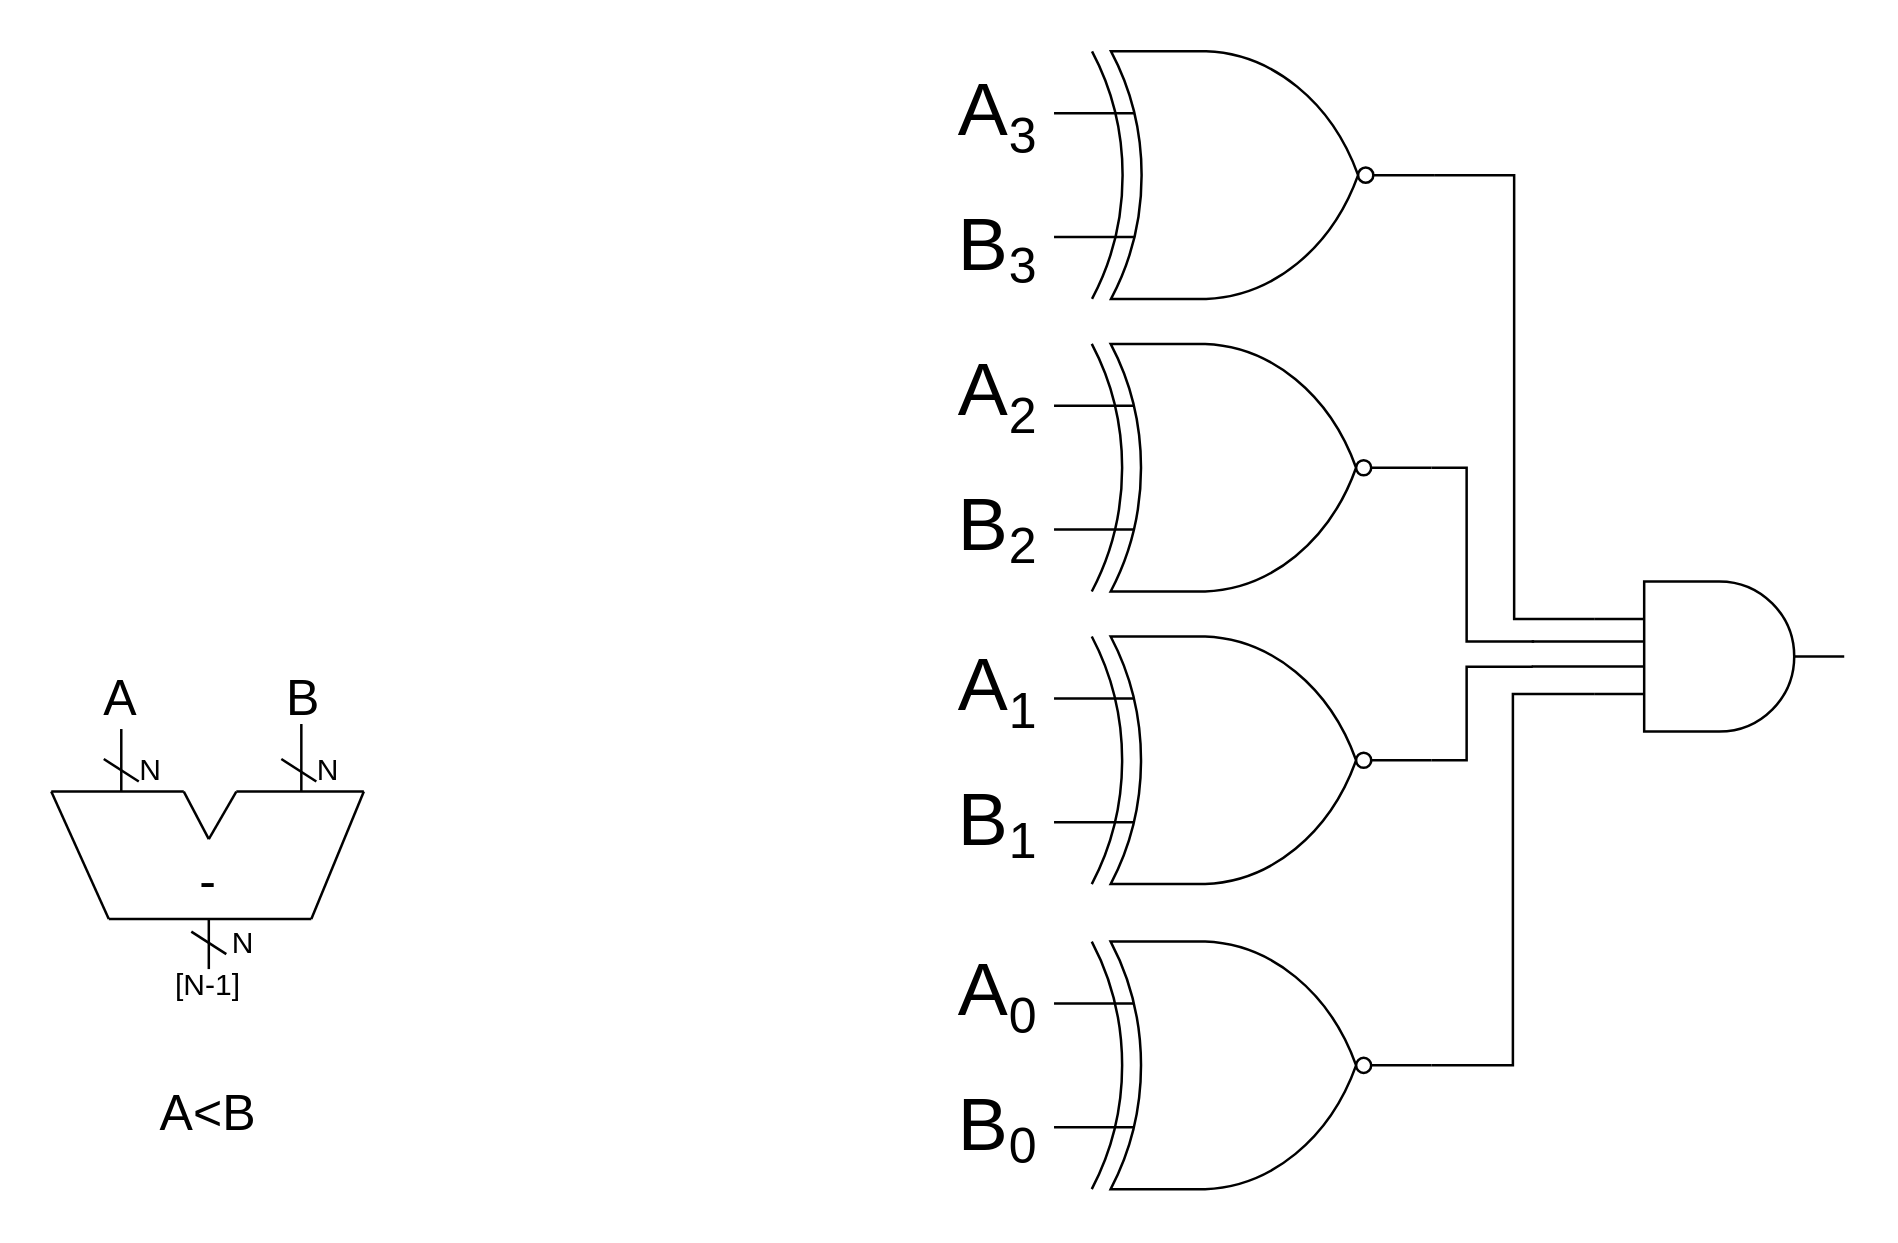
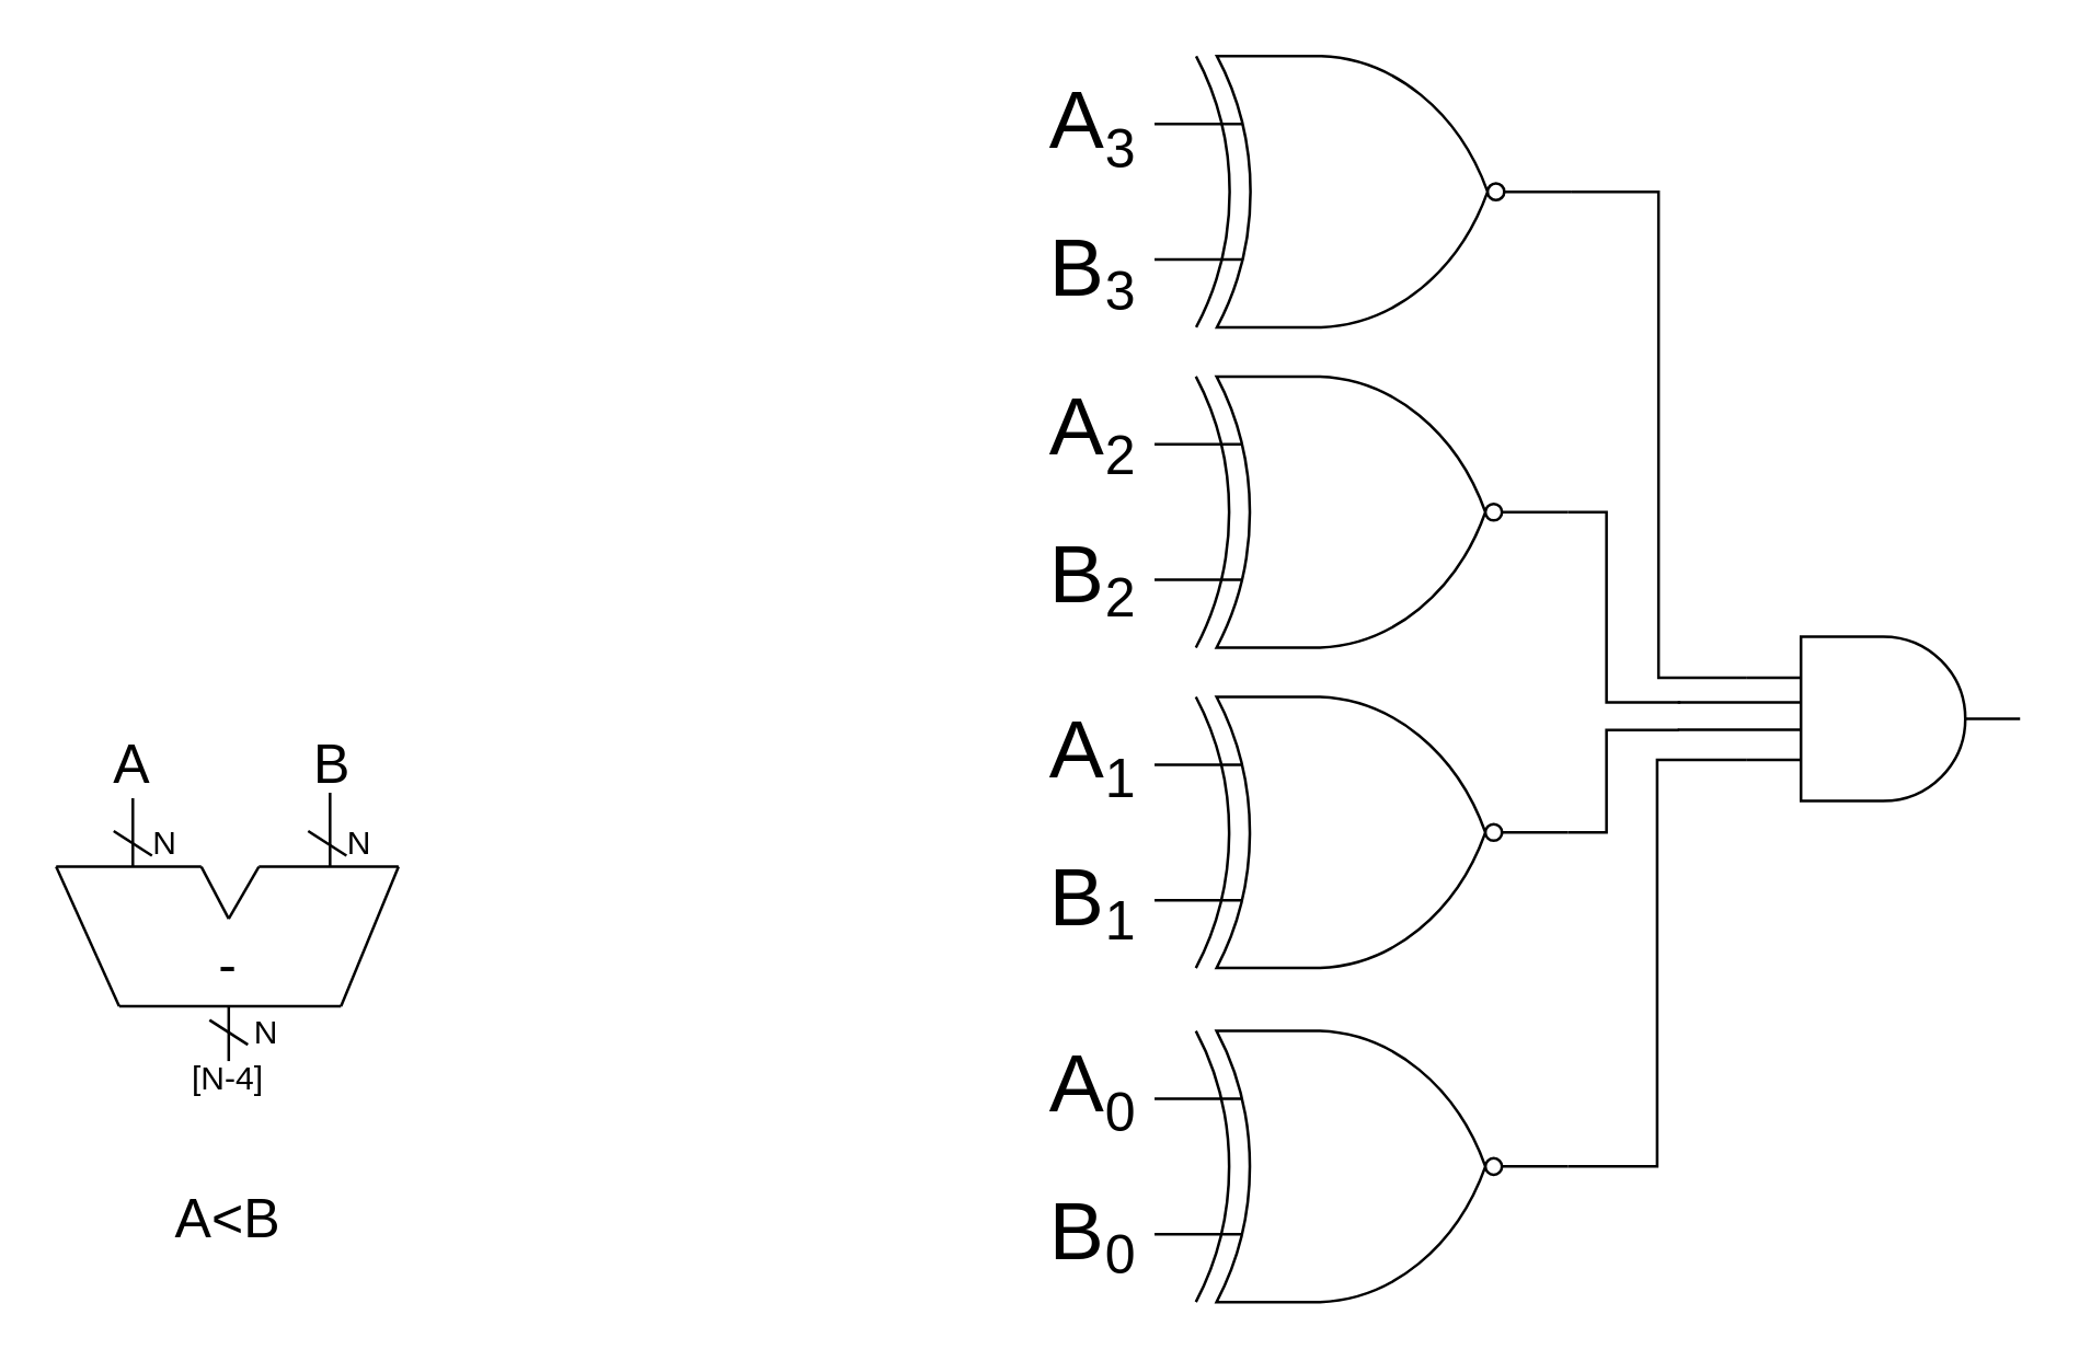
  <mxCell id="0" />
  <mxCell id="1" parent="0" />
  <mxCell id="2" style="edgeStyle=orthogonalEdgeStyle;rounded=0;orthogonalLoop=1;jettySize=auto;html=1;entryX=0;entryY=0.25;entryDx=0;entryDy=0;entryPerimeter=0;endArrow=none;endFill=0;" parent="1" source="3" target="10" edge="1"><mxGeometry relative="1" as="geometry" /></mxCell>
  <mxCell id="3" value="" style="verticalLabelPosition=bottom;shadow=0;dashed=0;align=center;html=1;verticalAlign=top;shape=mxgraph.electrical.logic_gates.logic_gate;operation=xor;negating=1;" parent="1" vertex="1"><mxGeometry x="421" y="20" width="152" height="99" as="geometry" /></mxCell>
  <mxCell id="4" style="edgeStyle=orthogonalEdgeStyle;rounded=0;orthogonalLoop=1;jettySize=auto;html=1;endArrow=none;endFill=0;" parent="1" source="5" edge="1"><mxGeometry relative="1" as="geometry"><mxPoint x="613" y="256" as="targetPoint" /><Array as="points"><mxPoint x="586" y="186" /><mxPoint x="586" y="256" /></Array></mxGeometry></mxCell>
  <mxCell id="5" value="" style="verticalLabelPosition=bottom;shadow=0;dashed=0;align=center;html=1;verticalAlign=top;shape=mxgraph.electrical.logic_gates.logic_gate;operation=xor;negating=1;" parent="1" vertex="1"><mxGeometry x="421" y="137" width="151" height="99" as="geometry" /></mxCell>
  <mxCell id="6" style="edgeStyle=orthogonalEdgeStyle;rounded=0;orthogonalLoop=1;jettySize=auto;html=1;endArrow=none;endFill=0;" parent="1" source="7" edge="1"><mxGeometry relative="1" as="geometry"><mxPoint x="612.444" y="266.056" as="targetPoint" /><Array as="points"><mxPoint x="586" y="304" /><mxPoint x="586" y="266" /></Array></mxGeometry></mxCell>
  <mxCell id="7" value="" style="verticalLabelPosition=bottom;shadow=0;dashed=0;align=center;html=1;verticalAlign=top;shape=mxgraph.electrical.logic_gates.logic_gate;operation=xor;negating=1;" parent="1" vertex="1"><mxGeometry x="421" y="254" width="151" height="99" as="geometry" /></mxCell>
  <mxCell id="8" style="edgeStyle=orthogonalEdgeStyle;rounded=0;orthogonalLoop=1;jettySize=auto;html=1;entryX=0;entryY=0.75;entryDx=0;entryDy=0;entryPerimeter=0;endArrow=none;endFill=0;" parent="1" source="9" target="10" edge="1"><mxGeometry relative="1" as="geometry" /></mxCell>
  <mxCell id="9" value="" style="verticalLabelPosition=bottom;shadow=0;dashed=0;align=center;html=1;verticalAlign=top;shape=mxgraph.electrical.logic_gates.logic_gate;operation=xor;negating=1;" parent="1" vertex="1"><mxGeometry x="421" y="376" width="151" height="99" as="geometry" /></mxCell>
  <mxCell id="10" value="" style="verticalLabelPosition=bottom;shadow=0;dashed=0;align=center;html=1;verticalAlign=top;shape=mxgraph.electrical.logic_gates.logic_gate;operation=and;" parent="1" vertex="1"><mxGeometry x="637" y="232" width="100" height="60" as="geometry" /></mxCell>
  <mxCell id="11" value="" style="endArrow=none;html=1;" parent="1" edge="1"><mxGeometry width="50" height="50" relative="1" as="geometry"><mxPoint x="612" y="256" as="sourcePoint" /><mxPoint x="657" y="256" as="targetPoint" /></mxGeometry></mxCell>
  <mxCell id="12" value="" style="endArrow=none;html=1;" parent="1" edge="1"><mxGeometry width="50" height="50" relative="1" as="geometry"><mxPoint x="612" y="266" as="sourcePoint" /><mxPoint x="657" y="266" as="targetPoint" /></mxGeometry></mxCell>
  <mxCell id="13" value="" style="group" parent="1" vertex="1" connectable="0"><mxGeometry x="373" y="87" width="56" height="28" as="geometry" /></mxCell>
  <mxCell id="14" value="&lt;font style=&quot;font-size: 30px&quot;&gt;B&lt;/font&gt;" style="text;html=1;strokeColor=none;fillColor=none;align=center;verticalAlign=middle;whiteSpace=wrap;rounded=0;" parent="13" vertex="1"><mxGeometry width="40" height="20" as="geometry" /></mxCell>
  <mxCell id="15" value="&lt;font style=&quot;font-size: 20px&quot;&gt;3&lt;/font&gt;" style="text;html=1;strokeColor=none;fillColor=none;align=center;verticalAlign=middle;whiteSpace=wrap;rounded=0;" parent="13" vertex="1"><mxGeometry x="16" y="8" width="40" height="20" as="geometry" /></mxCell>
  <mxCell id="16" value="" style="group" parent="1" vertex="1" connectable="0"><mxGeometry x="373" y="33" width="56" height="30" as="geometry" /></mxCell>
  <mxCell id="17" value="&lt;font style=&quot;font-size: 30px&quot;&gt;A&lt;/font&gt;" style="text;html=1;strokeColor=none;fillColor=none;align=center;verticalAlign=middle;whiteSpace=wrap;rounded=0;" parent="16" vertex="1"><mxGeometry width="40" height="20" as="geometry" /></mxCell>
  <mxCell id="18" value="&lt;font style=&quot;font-size: 20px&quot;&gt;3&lt;/font&gt;" style="text;html=1;strokeColor=none;fillColor=none;align=center;verticalAlign=middle;whiteSpace=wrap;rounded=0;" parent="16" vertex="1"><mxGeometry x="16" y="10" width="40" height="20" as="geometry" /></mxCell>
  <mxCell id="19" value="" style="group" parent="1" vertex="1" connectable="0"><mxGeometry x="373" y="145" width="56" height="30" as="geometry" /></mxCell>
  <mxCell id="20" value="&lt;font style=&quot;font-size: 30px&quot;&gt;A&lt;/font&gt;" style="text;html=1;strokeColor=none;fillColor=none;align=center;verticalAlign=middle;whiteSpace=wrap;rounded=0;" parent="19" vertex="1"><mxGeometry width="40" height="20" as="geometry" /></mxCell>
  <mxCell id="21" value="&lt;font style=&quot;font-size: 20px&quot;&gt;2&lt;/font&gt;" style="text;html=1;strokeColor=none;fillColor=none;align=center;verticalAlign=middle;whiteSpace=wrap;rounded=0;" parent="19" vertex="1"><mxGeometry x="16" y="10" width="40" height="20" as="geometry" /></mxCell>
  <mxCell id="22" value="" style="group" parent="1" vertex="1" connectable="0"><mxGeometry x="373" y="199" width="56" height="28" as="geometry" /></mxCell>
  <mxCell id="23" value="&lt;font style=&quot;font-size: 30px&quot;&gt;B&lt;/font&gt;" style="text;html=1;strokeColor=none;fillColor=none;align=center;verticalAlign=middle;whiteSpace=wrap;rounded=0;" parent="22" vertex="1"><mxGeometry width="40" height="20" as="geometry" /></mxCell>
  <mxCell id="24" value="&lt;font style=&quot;font-size: 20px&quot;&gt;2&lt;/font&gt;" style="text;html=1;strokeColor=none;fillColor=none;align=center;verticalAlign=middle;whiteSpace=wrap;rounded=0;" parent="22" vertex="1"><mxGeometry x="16" y="8" width="40" height="20" as="geometry" /></mxCell>
  <mxCell id="25" value="" style="group" parent="1" vertex="1" connectable="0"><mxGeometry x="373" y="263" width="56" height="30" as="geometry" /></mxCell>
  <mxCell id="26" value="&lt;font style=&quot;font-size: 30px&quot;&gt;A&lt;/font&gt;" style="text;html=1;strokeColor=none;fillColor=none;align=center;verticalAlign=middle;whiteSpace=wrap;rounded=0;" parent="25" vertex="1"><mxGeometry width="40" height="20" as="geometry" /></mxCell>
  <mxCell id="27" value="&lt;font style=&quot;font-size: 20px&quot;&gt;1&lt;/font&gt;" style="text;html=1;strokeColor=none;fillColor=none;align=center;verticalAlign=middle;whiteSpace=wrap;rounded=0;" parent="25" vertex="1"><mxGeometry x="16" y="10" width="40" height="20" as="geometry" /></mxCell>
  <mxCell id="28" value="" style="group" parent="1" vertex="1" connectable="0"><mxGeometry x="373" y="317" width="56" height="28" as="geometry" /></mxCell>
  <mxCell id="29" value="&lt;font style=&quot;font-size: 30px&quot;&gt;B&lt;/font&gt;" style="text;html=1;strokeColor=none;fillColor=none;align=center;verticalAlign=middle;whiteSpace=wrap;rounded=0;" parent="28" vertex="1"><mxGeometry width="40" height="20" as="geometry" /></mxCell>
  <mxCell id="30" value="&lt;font style=&quot;font-size: 20px&quot;&gt;1&lt;/font&gt;" style="text;html=1;strokeColor=none;fillColor=none;align=center;verticalAlign=middle;whiteSpace=wrap;rounded=0;" parent="28" vertex="1"><mxGeometry x="16" y="8" width="40" height="20" as="geometry" /></mxCell>
  <mxCell id="31" value="" style="group" parent="1" vertex="1" connectable="0"><mxGeometry x="373" y="385" width="56" height="30" as="geometry" /></mxCell>
  <mxCell id="32" value="&lt;font style=&quot;font-size: 30px&quot;&gt;A&lt;/font&gt;" style="text;html=1;strokeColor=none;fillColor=none;align=center;verticalAlign=middle;whiteSpace=wrap;rounded=0;" parent="31" vertex="1"><mxGeometry width="40" height="20" as="geometry" /></mxCell>
  <mxCell id="33" value="&lt;font style=&quot;font-size: 20px&quot;&gt;0&lt;/font&gt;" style="text;html=1;strokeColor=none;fillColor=none;align=center;verticalAlign=middle;whiteSpace=wrap;rounded=0;" parent="31" vertex="1"><mxGeometry x="16" y="10" width="40" height="20" as="geometry" /></mxCell>
  <mxCell id="34" value="" style="group" parent="1" vertex="1" connectable="0"><mxGeometry x="373" y="439" width="56" height="28" as="geometry" /></mxCell>
  <mxCell id="35" value="&lt;font style=&quot;font-size: 30px&quot;&gt;B&lt;/font&gt;" style="text;html=1;strokeColor=none;fillColor=none;align=center;verticalAlign=middle;whiteSpace=wrap;rounded=0;" parent="34" vertex="1"><mxGeometry width="40" height="20" as="geometry" /></mxCell>
  <mxCell id="36" value="&lt;font style=&quot;font-size: 20px&quot;&gt;0&lt;/font&gt;" style="text;html=1;strokeColor=none;fillColor=none;align=center;verticalAlign=middle;whiteSpace=wrap;rounded=0;" parent="34" vertex="1"><mxGeometry x="16" y="8" width="40" height="20" as="geometry" /></mxCell>
  <mxCell id="37" value="" style="endArrow=none;html=1;" parent="1" edge="1"><mxGeometry width="50" height="50" relative="1" as="geometry"><mxPoint x="20" y="316" as="sourcePoint" /><mxPoint x="73" y="316" as="targetPoint" /></mxGeometry></mxCell>
  <mxCell id="38" value="" style="endArrow=none;html=1;" parent="1" edge="1"><mxGeometry width="50" height="50" relative="1" as="geometry"><mxPoint x="94" y="316" as="sourcePoint" /><mxPoint x="145" y="316" as="targetPoint" /></mxGeometry></mxCell>
  <mxCell id="39" value="" style="endArrow=none;html=1;" parent="1" edge="1"><mxGeometry width="50" height="50" relative="1" as="geometry"><mxPoint x="43" y="367" as="sourcePoint" /><mxPoint x="124" y="367" as="targetPoint" /></mxGeometry></mxCell>
  <mxCell id="40" value="" style="endArrow=none;html=1;" parent="1" edge="1"><mxGeometry width="50" height="50" relative="1" as="geometry"><mxPoint x="124" y="367" as="sourcePoint" /><mxPoint x="145" y="316" as="targetPoint" /></mxGeometry></mxCell>
  <mxCell id="41" value="" style="endArrow=none;html=1;" parent="1" edge="1"><mxGeometry width="50" height="50" relative="1" as="geometry"><mxPoint x="83" y="335" as="sourcePoint" /><mxPoint x="73" y="316" as="targetPoint" /></mxGeometry></mxCell>
  <mxCell id="42" value="" style="endArrow=none;html=1;" parent="1" edge="1"><mxGeometry width="50" height="50" relative="1" as="geometry"><mxPoint x="83" y="335" as="sourcePoint" /><mxPoint x="94" y="316" as="targetPoint" /></mxGeometry></mxCell>
  <mxCell id="43" value="" style="endArrow=none;html=1;" parent="1" edge="1"><mxGeometry width="50" height="50" relative="1" as="geometry"><mxPoint x="48" y="316" as="sourcePoint" /><mxPoint x="48" y="291" as="targetPoint" /></mxGeometry></mxCell>
  <mxCell id="44" value="" style="endArrow=none;html=1;edgeStyle=orthogonalEdgeStyle;rounded=0;" parent="1" edge="1"><mxGeometry width="50" height="50" relative="1" as="geometry"><mxPoint x="120" y="316" as="sourcePoint" /><mxPoint x="120" y="289" as="targetPoint" /><Array as="points"><mxPoint x="120" y="296" /><mxPoint x="120" y="296" /></Array></mxGeometry></mxCell>
  <mxCell id="45" value="" style="endArrow=none;html=1;" parent="1" edge="1"><mxGeometry width="50" height="50" relative="1" as="geometry"><mxPoint x="83" y="387" as="sourcePoint" /><mxPoint x="83" y="367" as="targetPoint" /></mxGeometry></mxCell>
  <mxCell id="46" value="&lt;font style=&quot;font-size: 20px&quot;&gt;-&lt;/font&gt;" style="text;html=1;strokeColor=none;fillColor=none;align=center;verticalAlign=middle;whiteSpace=wrap;rounded=0;" parent="1" vertex="1"><mxGeometry x="75" y="341" width="16" height="20" as="geometry" /></mxCell>
  <mxCell id="47" value="&lt;font style=&quot;font-size: 20px&quot;&gt;A&lt;/font&gt;" style="text;html=1;strokeColor=none;fillColor=none;align=center;verticalAlign=middle;whiteSpace=wrap;rounded=0;" parent="1" vertex="1"><mxGeometry x="40" y="268" width="16" height="20" as="geometry" /></mxCell>
  <mxCell id="48" value="&lt;font style=&quot;font-size: 20px&quot;&gt;B&lt;/font&gt;" style="text;html=1;strokeColor=none;fillColor=none;align=center;verticalAlign=middle;whiteSpace=wrap;rounded=0;" parent="1" vertex="1"><mxGeometry x="113" y="268" width="16" height="20" as="geometry" /></mxCell>
  <mxCell id="49" value="&lt;font style=&quot;font-size: 20px&quot;&gt;A&amp;lt;B&lt;/font&gt;" style="text;html=1;strokeColor=none;fillColor=none;align=center;verticalAlign=middle;whiteSpace=wrap;rounded=0;" parent="1" vertex="1"><mxGeometry x="75" y="434" width="16" height="20" as="geometry" /></mxCell>
  <mxCell id="50" value="" style="endArrow=none;html=1;" parent="1" edge="1"><mxGeometry x="-351" y="519" width="50" height="50" as="geometry"><mxPoint x="43" y="367" as="sourcePoint" /><mxPoint x="20" y="316" as="targetPoint" /></mxGeometry></mxCell>
  <mxCell id="51" value="" style="endArrow=none;html=1;" parent="1" edge="1"><mxGeometry width="50" height="50" relative="1" as="geometry"><mxPoint x="55" y="312" as="sourcePoint" /><mxPoint x="41" y="303" as="targetPoint" /></mxGeometry></mxCell>
  <mxCell id="52" value="" style="endArrow=none;html=1;" parent="1" edge="1"><mxGeometry width="50" height="50" relative="1" as="geometry"><mxPoint x="126" y="312" as="sourcePoint" /><mxPoint x="112" y="303" as="targetPoint" /></mxGeometry></mxCell>
  <mxCell id="53" value="" style="endArrow=none;html=1;" parent="1" edge="1"><mxGeometry width="50" height="50" relative="1" as="geometry"><mxPoint x="90" y="381" as="sourcePoint" /><mxPoint x="76" y="372" as="targetPoint" /></mxGeometry></mxCell>
  <mxCell id="54" value="&lt;font style=&quot;font-size: 12px&quot;&gt;N&lt;/font&gt;" style="text;html=1;strokeColor=none;fillColor=none;align=center;verticalAlign=middle;whiteSpace=wrap;rounded=0;" parent="1" vertex="1"><mxGeometry x="52" y="298" width="16" height="20" as="geometry" /></mxCell>
  <mxCell id="55" value="&lt;font style=&quot;font-size: 12px&quot;&gt;N&lt;/font&gt;" style="text;html=1;strokeColor=none;fillColor=none;align=center;verticalAlign=middle;whiteSpace=wrap;rounded=0;" parent="1" vertex="1"><mxGeometry x="123" y="298" width="16" height="20" as="geometry" /></mxCell>
  <mxCell id="56" value="&lt;font style=&quot;font-size: 12px&quot;&gt;N&lt;/font&gt;" style="text;html=1;strokeColor=none;fillColor=none;align=center;verticalAlign=middle;whiteSpace=wrap;rounded=0;" parent="1" vertex="1"><mxGeometry x="89" y="367" width="16" height="20" as="geometry" /></mxCell>
- <mxCell id="57" value="&lt;font style=&quot;font-size: 12px&quot;&gt;[N-1]&lt;/font&gt;" style="text;html=1;strokeColor=none;fillColor=none;align=center;verticalAlign=middle;whiteSpace=wrap;rounded=0;" parent="1" vertex="1"><mxGeometry x="58" y="384" width="50" height="20" as="geometry" /></mxCell>
+ <mxCell id="57" value="&lt;font style=&quot;font-size: 12px&quot;&gt;[N-4]&lt;/font&gt;" style="text;html=1;strokeColor=none;fillColor=none;align=center;verticalAlign=middle;whiteSpace=wrap;rounded=0;" parent="1" vertex="1"><mxGeometry x="58" y="384" width="50" height="20" as="geometry" /></mxCell>
